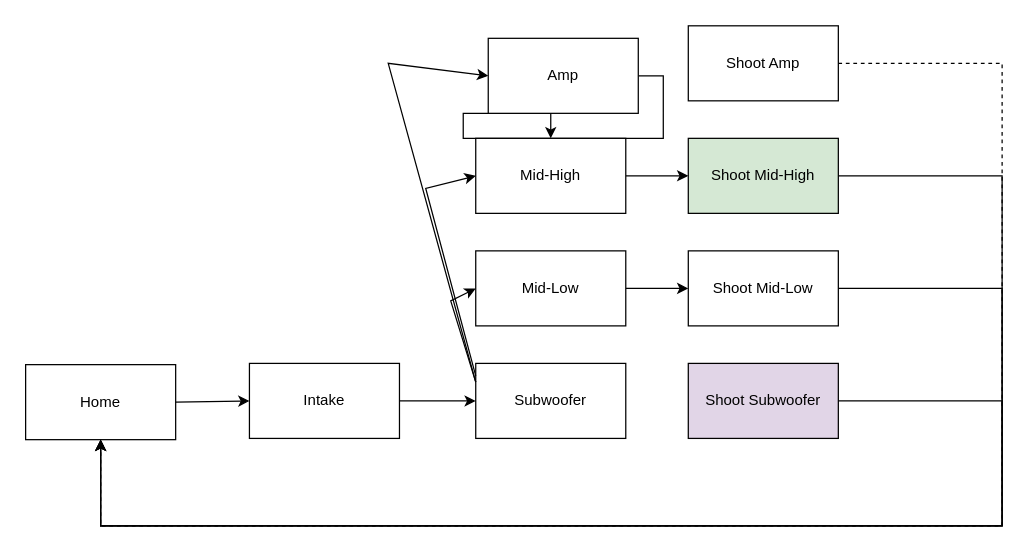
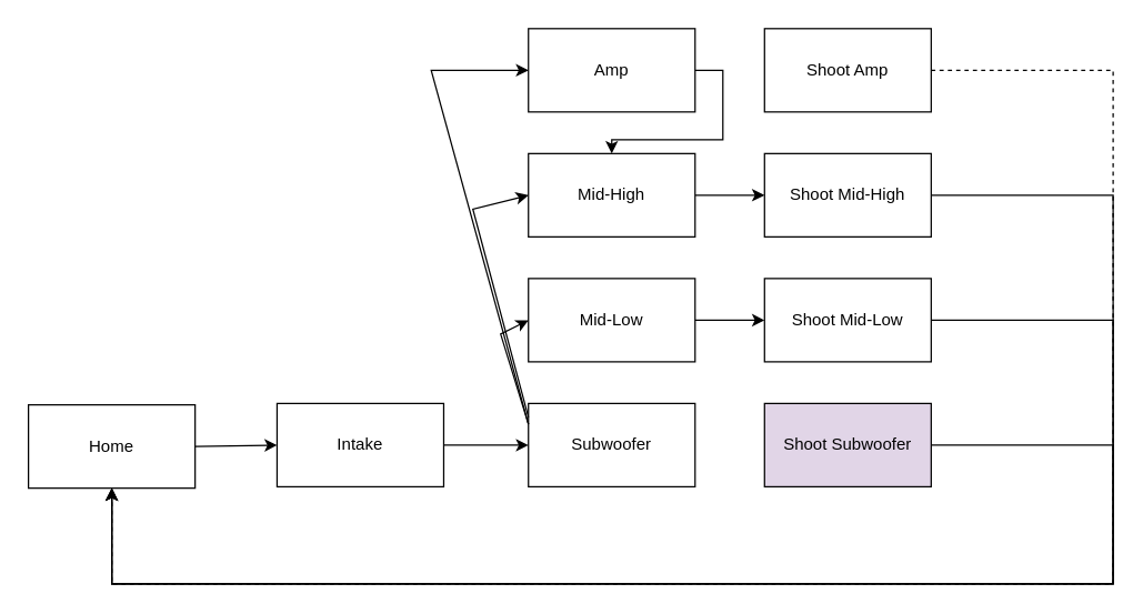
  <mxCell id="0" />
  <mxCell id="1" parent="0" />
  <mxCell id="2" value="Home" style="rounded=0;whiteSpace=wrap;html=1;" vertex="1" parent="1"><mxGeometry x="20" y="291" width="120" height="60" as="geometry" /></mxCell>
  <mxCell id="3" value="" style="endArrow=classic;html=1;rounded=0;exitX=1;exitY=0.5;exitDx=0;exitDy=0;entryX=0;entryY=0.5;entryDx=0;entryDy=0;" edge="1" parent="1" source="2" target="4"><mxGeometry width="50" height="50" relative="1" as="geometry"><mxPoint x="170" y="340" as="sourcePoint" /><mxPoint x="220" y="290" as="targetPoint" /></mxGeometry></mxCell>
  <mxCell id="4" value="Intake" style="rounded=0;whiteSpace=wrap;html=1;" vertex="1" parent="1"><mxGeometry x="199" y="290" width="120" height="60" as="geometry" /></mxCell>
  <mxCell id="5" style="edgeStyle=orthogonalEdgeStyle;rounded=0;orthogonalLoop=1;jettySize=auto;html=1;exitX=1;exitY=0.5;exitDx=0;exitDy=0;" edge="1" parent="1" source="6" target="11"><mxGeometry relative="1" as="geometry" /></mxCell>
- <mxCell id="6" value="Amp" style="rounded=0;whiteSpace=wrap;html=1;" vertex="1" parent="1"><mxGeometry x="390" y="30" width="120" height="60" as="geometry" /></mxCell>
+ <mxCell id="6" value="Amp" style="rounded=0;whiteSpace=wrap;html=1;" vertex="1" parent="1"><mxGeometry x="380" y="20" width="120" height="60" as="geometry" /></mxCell>
  <mxCell id="7" value="Subwoofer" style="rounded=0;whiteSpace=wrap;html=1;" vertex="1" parent="1"><mxGeometry x="380" y="290" width="120" height="60" as="geometry" /></mxCell>
  <mxCell id="8" value="" style="endArrow=classic;html=1;rounded=0;exitX=1;exitY=0.5;exitDx=0;exitDy=0;entryX=0;entryY=0.5;entryDx=0;entryDy=0;" edge="1" parent="1" source="4" target="7"><mxGeometry width="50" height="50" relative="1" as="geometry"><mxPoint x="340" y="420" as="sourcePoint" /><mxPoint x="390" y="370" as="targetPoint" /></mxGeometry></mxCell>
  <mxCell id="9" value="" style="endArrow=classic;html=1;rounded=0;exitX=0;exitY=0.25;exitDx=0;exitDy=0;entryX=0;entryY=0.5;entryDx=0;entryDy=0;" edge="1" parent="1" source="7" target="6"><mxGeometry width="50" height="50" relative="1" as="geometry"><mxPoint x="450" y="160" as="sourcePoint" /><mxPoint x="500" y="110" as="targetPoint" /><Array as="points"><mxPoint x="310" y="50" /></Array></mxGeometry></mxCell>
  <mxCell id="10" style="edgeStyle=orthogonalEdgeStyle;rounded=0;orthogonalLoop=1;jettySize=auto;html=1;exitX=1;exitY=0.5;exitDx=0;exitDy=0;entryX=0;entryY=0.5;entryDx=0;entryDy=0;" edge="1" parent="1" source="11" target="19"><mxGeometry relative="1" as="geometry" /></mxCell>
  <mxCell id="11" value="&lt;div&gt;Mid-High&lt;/div&gt;" style="rounded=0;whiteSpace=wrap;html=1;" vertex="1" parent="1"><mxGeometry x="380" y="110" width="120" height="60" as="geometry" /></mxCell>
  <mxCell id="12" style="edgeStyle=orthogonalEdgeStyle;rounded=0;orthogonalLoop=1;jettySize=auto;html=1;exitX=1;exitY=0.5;exitDx=0;exitDy=0;entryX=0;entryY=0.5;entryDx=0;entryDy=0;" edge="1" parent="1" source="13" target="21"><mxGeometry relative="1" as="geometry" /></mxCell>
  <mxCell id="13" value="Mid-Low" style="rounded=0;whiteSpace=wrap;html=1;" vertex="1" parent="1"><mxGeometry x="380" y="200" width="120" height="60" as="geometry" /></mxCell>
  <mxCell id="14" value="" style="endArrow=classic;html=1;rounded=0;entryX=0;entryY=0.5;entryDx=0;entryDy=0;" edge="1" parent="1" target="11"><mxGeometry width="50" height="50" relative="1" as="geometry"><mxPoint x="380" y="300" as="sourcePoint" /><mxPoint x="360" y="110" as="targetPoint" /><Array as="points"><mxPoint x="340" y="150" /></Array></mxGeometry></mxCell>
  <mxCell id="15" value="" style="endArrow=classic;html=1;rounded=0;exitX=0;exitY=0.25;exitDx=0;exitDy=0;entryX=0;entryY=0.5;entryDx=0;entryDy=0;" edge="1" parent="1" source="7" target="13"><mxGeometry width="50" height="50" relative="1" as="geometry"><mxPoint x="260" y="150" as="sourcePoint" /><mxPoint x="310" y="100" as="targetPoint" /><Array as="points"><mxPoint x="360" y="240" /></Array></mxGeometry></mxCell>
  <mxCell id="16" style="edgeStyle=orthogonalEdgeStyle;rounded=0;orthogonalLoop=1;jettySize=auto;html=1;exitX=1;exitY=0.5;exitDx=0;exitDy=0;entryX=0.5;entryY=1;entryDx=0;entryDy=0;dashed=1;" edge="1" parent="1" source="17" target="2"><mxGeometry relative="1" as="geometry"><mxPoint x="70" y="420" as="targetPoint" /><Array as="points"><mxPoint x="801" y="50" /><mxPoint x="801" y="420" /><mxPoint x="80" y="420" /></Array></mxGeometry></mxCell>
  <mxCell id="17" value="&lt;div&gt;Shoot Amp&lt;/div&gt;" style="rounded=0;whiteSpace=wrap;html=1;" vertex="1" parent="1"><mxGeometry x="550" y="20" width="120" height="60" as="geometry" /></mxCell>
  <mxCell id="18" style="edgeStyle=orthogonalEdgeStyle;rounded=0;orthogonalLoop=1;jettySize=auto;html=1;exitX=1;exitY=0.5;exitDx=0;exitDy=0;entryX=0.5;entryY=1;entryDx=0;entryDy=0;" edge="1" parent="1" source="19" target="2"><mxGeometry relative="1" as="geometry"><mxPoint x="80" y="420" as="targetPoint" /><Array as="points"><mxPoint x="801" y="140" /><mxPoint x="801" y="420" /><mxPoint x="80" y="420" /></Array></mxGeometry></mxCell>
- <mxCell id="19" value="&lt;div&gt;Shoot Mid-High&lt;/div&gt;" style="rounded=0;whiteSpace=wrap;html=1;fillColor=#d5e8d4;" vertex="1" parent="1"><mxGeometry x="550" y="110" width="120" height="60" as="geometry" /></mxCell>
+ <mxCell id="19" value="&lt;div&gt;Shoot Mid-High&lt;/div&gt;" style="rounded=0;whiteSpace=wrap;html=1;" vertex="1" parent="1"><mxGeometry x="550" y="110" width="120" height="60" as="geometry" /></mxCell>
  <mxCell id="20" style="edgeStyle=orthogonalEdgeStyle;rounded=0;orthogonalLoop=1;jettySize=auto;html=1;exitX=1;exitY=0.5;exitDx=0;exitDy=0;entryX=0.5;entryY=1;entryDx=0;entryDy=0;" edge="1" parent="1" source="21" target="2"><mxGeometry relative="1" as="geometry"><mxPoint x="80" y="360" as="targetPoint" /><Array as="points"><mxPoint x="801" y="230" /><mxPoint x="801" y="420" /><mxPoint x="80" y="420" /></Array></mxGeometry></mxCell>
  <mxCell id="21" value="&lt;div&gt;Shoot Mid-Low&lt;/div&gt;" style="rounded=0;whiteSpace=wrap;html=1;" vertex="1" parent="1"><mxGeometry x="550" y="200" width="120" height="60" as="geometry" /></mxCell>
  <mxCell id="22" style="edgeStyle=orthogonalEdgeStyle;rounded=0;orthogonalLoop=1;jettySize=auto;html=1;entryX=0.5;entryY=1;entryDx=0;entryDy=0;" edge="1" parent="1" source="23" target="2"><mxGeometry relative="1" as="geometry"><mxPoint x="80" y="420" as="targetPoint" /><Array as="points"><mxPoint x="801" y="320" /><mxPoint x="801" y="420" /><mxPoint x="80" y="420" /></Array></mxGeometry></mxCell>
  <mxCell id="23" value="&lt;div&gt;Shoot Subwoofer&lt;/div&gt;" style="rounded=0;whiteSpace=wrap;html=1;fillColor=#e1d5e7;" vertex="1" parent="1"><mxGeometry x="550" y="290" width="120" height="60" as="geometry" /></mxCell>
